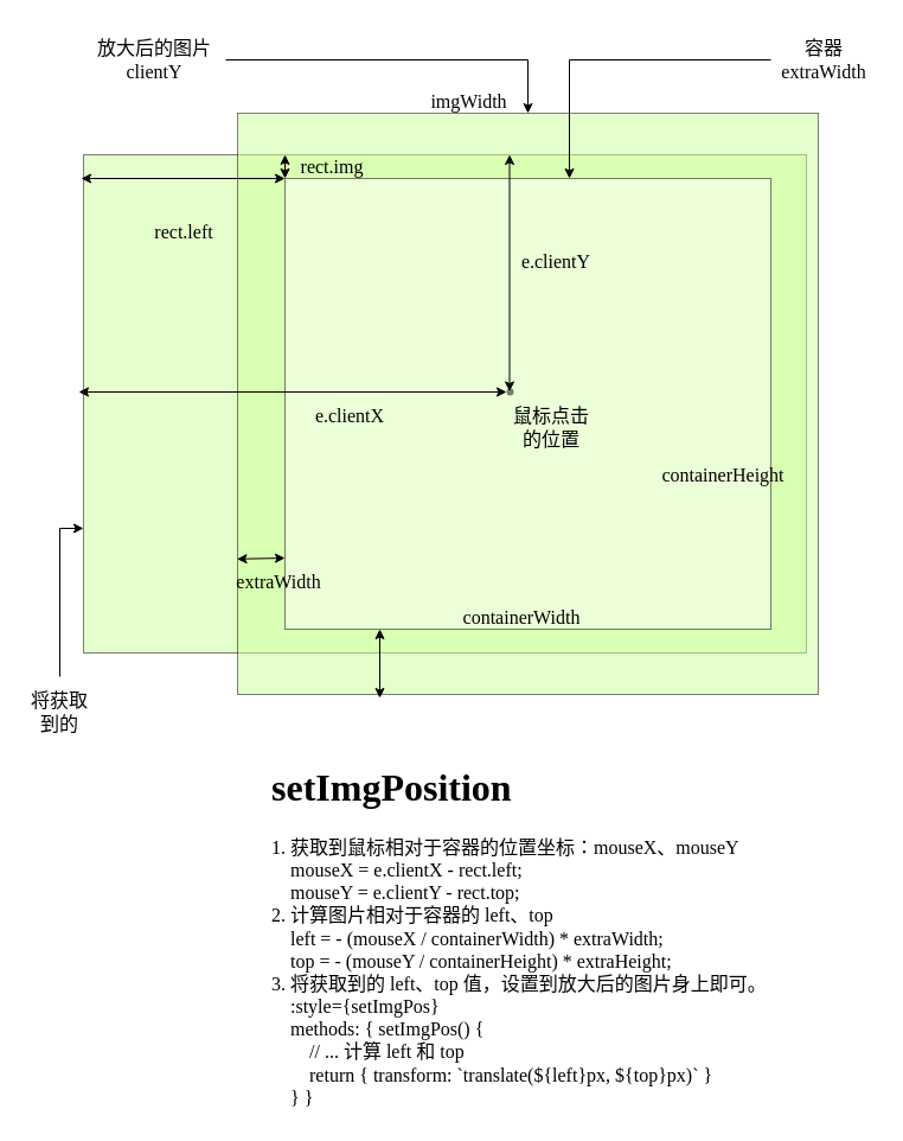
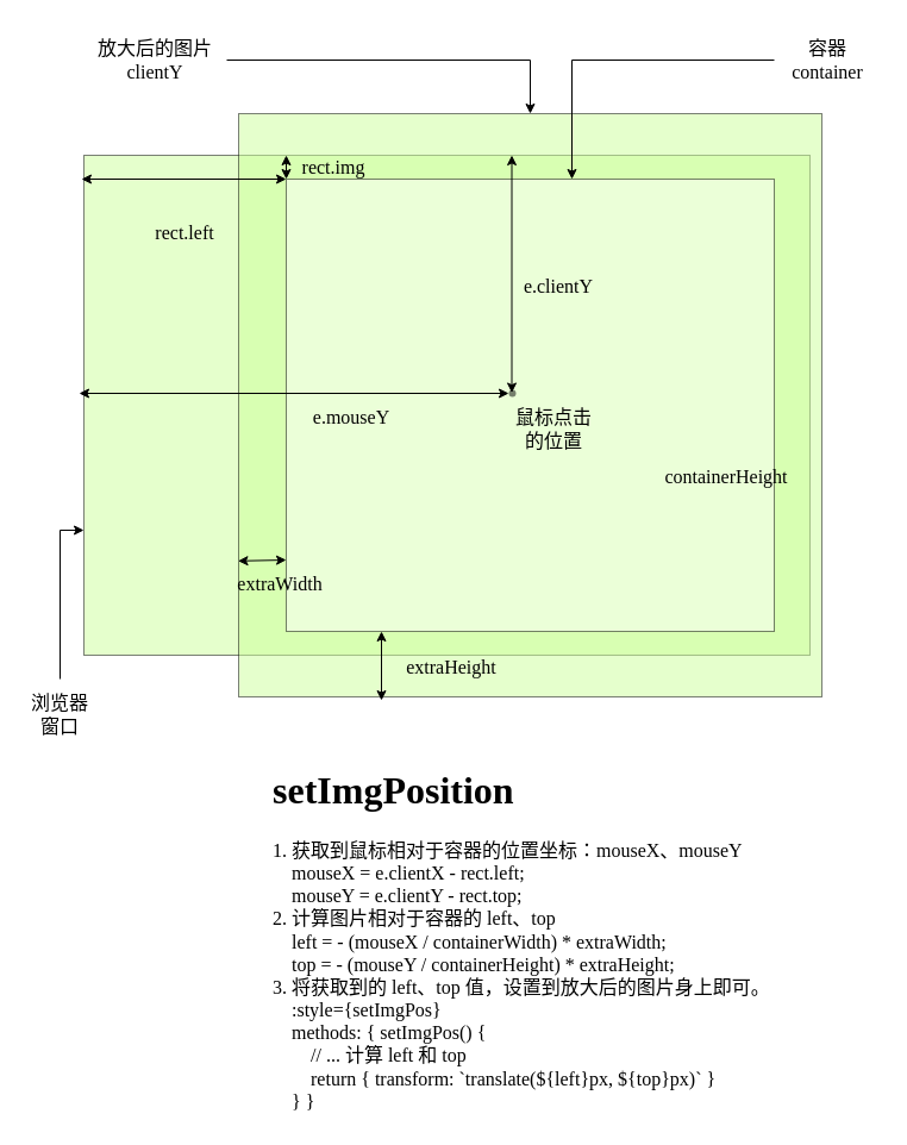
  <mxCell id="0" />
  <mxCell id="1" parent="0" />
  <mxCell id="2" value="" style="rounded=0;whiteSpace=wrap;html=1;fillColor=#CCFF99;gradientColor=none;verticalAlign=bottom;opacity=50;" vertex="1" parent="1"><mxGeometry x="70" y="130" width="610" height="420" as="geometry" /></mxCell>
  <mxCell id="3" value="" style="whiteSpace=wrap;html=1;aspect=fixed;fillColor=#CCFF99;gradientColor=none;verticalAlign=bottom;opacity=50;" vertex="1" parent="1"><mxGeometry x="200" y="95" width="490" height="490" as="geometry" /></mxCell>
  <mxCell id="4" value="" style="rounded=0;whiteSpace=wrap;html=1;verticalAlign=bottom;opacity=50;" vertex="1" parent="1"><mxGeometry x="240" y="150" width="410" height="380" as="geometry" /></mxCell>
  <mxCell id="5" style="edgeStyle=orthogonalEdgeStyle;rounded=0;orthogonalLoop=1;jettySize=auto;html=1;entryX=0;entryY=0.75;entryDx=0;entryDy=0;fontFamily=Verdana;fontSize=16;" edge="1" parent="1" source="6" target="2"><mxGeometry relative="1" as="geometry" /></mxCell>
- <mxCell id="6" value="将获取到的" style="text;html=1;strokeColor=none;fillColor=none;align=center;verticalAlign=middle;whiteSpace=wrap;rounded=0;opacity=50;fontFamily=Verdana;fontSize=16;" vertex="1" parent="1"><mxGeometry x="20" y="570" width="60" height="60" as="geometry" /></mxCell>
+ <mxCell id="6" value="浏览器窗口" style="text;html=1;strokeColor=none;fillColor=none;align=center;verticalAlign=middle;whiteSpace=wrap;rounded=0;opacity=50;fontFamily=Verdana;fontSize=16;" vertex="1" parent="1"><mxGeometry x="20" y="570" width="60" height="60" as="geometry" /></mxCell>
  <mxCell id="7" style="edgeStyle=orthogonalEdgeStyle;rounded=0;orthogonalLoop=1;jettySize=auto;html=1;fontFamily=Verdana;fontSize=16;" edge="1" parent="1" source="8" target="4"><mxGeometry relative="1" as="geometry"><Array as="points"><mxPoint x="480" y="50" /></Array></mxGeometry></mxCell>
- <mxCell id="8" value="容器 extraWidth" style="text;html=1;strokeColor=none;fillColor=none;align=center;verticalAlign=middle;whiteSpace=wrap;rounded=0;opacity=50;fontFamily=Verdana;fontSize=16;" vertex="1" parent="1"><mxGeometry x="650" y="20" width="90" height="60" as="geometry" /></mxCell>
+ <mxCell id="8" value="容器 container" style="text;html=1;strokeColor=none;fillColor=none;align=center;verticalAlign=middle;whiteSpace=wrap;rounded=0;opacity=50;fontFamily=Verdana;fontSize=16;" vertex="1" parent="1"><mxGeometry x="650" y="20" width="90" height="60" as="geometry" /></mxCell>
  <mxCell id="9" value="" style="edgeStyle=orthogonalEdgeStyle;rounded=0;orthogonalLoop=1;jettySize=auto;html=1;fontFamily=Verdana;fontSize=16;" edge="1" parent="1" source="10" target="3"><mxGeometry relative="1" as="geometry"><mxPoint x="290" y="50" as="targetPoint" /></mxGeometry></mxCell>
  <mxCell id="10" value="放大后的图片&lt;br&gt;clientY" style="text;html=1;strokeColor=none;fillColor=none;align=center;verticalAlign=middle;whiteSpace=wrap;rounded=0;opacity=50;fontFamily=Verdana;fontSize=16;" vertex="1" parent="1"><mxGeometry x="70" y="20" width="120" height="60" as="geometry" /></mxCell>
  <mxCell id="11" value="" style="endArrow=classic;startArrow=classic;html=1;fontFamily=Verdana;fontSize=16;" edge="1" parent="1"><mxGeometry width="50" height="50" relative="1" as="geometry"><mxPoint x="68" y="150" as="sourcePoint" /><mxPoint x="240" y="150" as="targetPoint" /></mxGeometry></mxCell>
  <mxCell id="12" value="" style="endArrow=classic;startArrow=classic;html=1;fontFamily=Verdana;fontSize=16;" edge="1" parent="1"><mxGeometry width="50" height="50" relative="1" as="geometry"><mxPoint x="240" y="130" as="sourcePoint" /><mxPoint x="240" y="150" as="targetPoint" /></mxGeometry></mxCell>
  <mxCell id="13" value="rect.left" style="text;html=1;strokeColor=none;fillColor=none;align=center;verticalAlign=middle;whiteSpace=wrap;rounded=0;fontFamily=Verdana;fontSize=16;opacity=50;" vertex="1" parent="1"><mxGeometry x="135" y="185" width="40" height="20" as="geometry" /></mxCell>
  <mxCell id="14" value="rect.img" style="text;html=1;strokeColor=none;fillColor=none;align=center;verticalAlign=middle;whiteSpace=wrap;rounded=0;fontFamily=Verdana;fontSize=16;opacity=50;" vertex="1" parent="1"><mxGeometry x="260" y="130" width="40" height="20" as="geometry" /></mxCell>
  <mxCell id="15" value="" style="shape=waypoint;sketch=0;fillStyle=solid;size=6;pointerEvents=1;points=[];fillColor=none;resizable=0;rotatable=0;perimeter=centerPerimeter;snapToPoint=1;fontFamily=Verdana;fontSize=16;verticalAlign=bottom;opacity=50;" vertex="1" parent="1"><mxGeometry x="410" y="310" width="40" height="40" as="geometry" /></mxCell>
  <mxCell id="16" value="鼠标点击的位置" style="text;html=1;strokeColor=none;fillColor=none;align=center;verticalAlign=middle;whiteSpace=wrap;rounded=0;fontFamily=Verdana;fontSize=16;opacity=50;" vertex="1" parent="1"><mxGeometry x="427" y="350" width="76" height="20" as="geometry" /></mxCell>
  <mxCell id="17" value="" style="endArrow=classic;startArrow=classic;html=1;fontFamily=Verdana;fontSize=16;" edge="1" parent="1"><mxGeometry width="50" height="50" relative="1" as="geometry"><mxPoint x="66" y="330" as="sourcePoint" /><mxPoint x="427" y="330" as="targetPoint" /></mxGeometry></mxCell>
  <mxCell id="18" value="" style="endArrow=classic;startArrow=classic;html=1;fontFamily=Verdana;fontSize=16;" edge="1" parent="1"><mxGeometry width="50" height="50" relative="1" as="geometry"><mxPoint x="429.5" y="329.5" as="sourcePoint" /><mxPoint x="429.5" y="130" as="targetPoint" /></mxGeometry></mxCell>
- <mxCell id="19" value="e.clientX" style="text;html=1;strokeColor=none;fillColor=none;align=center;verticalAlign=middle;whiteSpace=wrap;rounded=0;fontFamily=Verdana;fontSize=16;opacity=50;" vertex="1" parent="1"><mxGeometry x="250" y="340" width="90" height="20" as="geometry" /></mxCell>
- <mxCell id="20" value="e.clientY" style="text;html=1;strokeColor=none;fillColor=none;align=center;verticalAlign=middle;whiteSpace=wrap;rounded=0;fontFamily=Verdana;fontSize=16;opacity=50;" vertex="1" parent="1"><mxGeometry x="424" y="210" width="90" height="20" as="geometry" /></mxCell>
+ <mxCell id="19" value="e.mouseY" style="text;html=1;strokeColor=none;fillColor=none;align=center;verticalAlign=middle;whiteSpace=wrap;rounded=0;fontFamily=Verdana;fontSize=16;opacity=50;" vertex="1" parent="1"><mxGeometry x="250" y="340" width="90" height="20" as="geometry" /></mxCell>
+ <mxCell id="20" value="e.clientY" style="text;html=1;strokeColor=none;fillColor=none;align=center;verticalAlign=middle;whiteSpace=wrap;rounded=0;fontFamily=Verdana;fontSize=16;opacity=50;" vertex="1" parent="1"><mxGeometry x="424" y="230" width="90" height="20" as="geometry" /></mxCell>
  <mxCell id="21" value="" style="endArrow=classic;startArrow=classic;html=1;fontFamily=Verdana;fontSize=16;exitX=-0.001;exitY=0.767;exitDx=0;exitDy=0;exitPerimeter=0;" edge="1" parent="1" source="3"><mxGeometry width="50" height="50" relative="1" as="geometry"><mxPoint x="190" y="520" as="sourcePoint" /><mxPoint x="240" y="470" as="targetPoint" /></mxGeometry></mxCell>
  <mxCell id="22" value="" style="endArrow=classic;startArrow=classic;html=1;fontFamily=Verdana;fontSize=16;" edge="1" parent="1"><mxGeometry width="50" height="50" relative="1" as="geometry"><mxPoint x="320" y="588" as="sourcePoint" /><mxPoint x="320" y="530" as="targetPoint" /></mxGeometry></mxCell>
  <mxCell id="23" value="extraWidth" style="text;html=1;strokeColor=none;fillColor=none;align=center;verticalAlign=middle;whiteSpace=wrap;rounded=0;fontFamily=Verdana;fontSize=16;opacity=50;" vertex="1" parent="1"><mxGeometry x="190" y="480" width="90" height="20" as="geometry" /></mxCell>
- <mxCell id="25" value="imgWidth" style="text;html=1;strokeColor=none;fillColor=none;align=center;verticalAlign=middle;whiteSpace=wrap;rounded=0;fontFamily=Verdana;fontSize=16;opacity=50;" vertex="1" parent="1"><mxGeometry x="350" y="75" width="91" height="20" as="geometry" /></mxCell>
+ <mxCell id="24" value="extraHeight" style="text;html=1;strokeColor=none;fillColor=none;align=center;verticalAlign=middle;whiteSpace=wrap;rounded=0;fontFamily=Verdana;fontSize=16;opacity=50;" vertex="1" parent="1"><mxGeometry x="334" y="550" width="90" height="20" as="geometry" /></mxCell>
  <mxCell id="26" value="containerHeight" style="text;html=1;strokeColor=none;fillColor=none;align=center;verticalAlign=middle;whiteSpace=wrap;rounded=0;fontFamily=Verdana;fontSize=16;opacity=50;" vertex="1" parent="1"><mxGeometry x="540" y="390" width="140" height="20" as="geometry" /></mxCell>
- <mxCell id="27" value="containerWidth" style="text;html=1;strokeColor=none;fillColor=none;align=center;verticalAlign=middle;whiteSpace=wrap;rounded=0;fontFamily=Verdana;fontSize=16;opacity=50;" vertex="1" parent="1"><mxGeometry x="370" y="510" width="140" height="20" as="geometry" /></mxCell>
  <mxCell id="28" value="&lt;h1&gt;setImgPosition&lt;/h1&gt;&lt;div&gt;1. 获取到鼠标相对于容器的位置坐标：mouseX、mouseY&lt;/div&gt;&lt;div&gt;&amp;nbsp; &amp;nbsp; mouseX = e.clientX - rect.left;&lt;/div&gt;&lt;div&gt;&amp;nbsp; &amp;nbsp; mouseY = e.clientY - rect.top;&lt;/div&gt;&lt;div&gt;2. 计算图片相对于容器的 left、top&lt;/div&gt;&lt;div&gt;&amp;nbsp; &amp;nbsp; left = - (mouseX / containerWidth) * extraWidth;&lt;/div&gt;&lt;div&gt;&amp;nbsp; &amp;nbsp; top = - (mouseY / containerHeight) * extraHeight;&lt;/div&gt;&lt;div&gt;3. 将获取到的 left、top 值，设置到放大后的图片身上即可。&lt;/div&gt;&lt;div&gt;&amp;nbsp; &amp;nbsp; :style={setImgPos}&lt;/div&gt;&lt;div&gt;&amp;nbsp; &amp;nbsp; methods: { setImgPos() {&lt;/div&gt;&lt;div&gt;&amp;nbsp; &amp;nbsp; &amp;nbsp; &amp;nbsp; // ... 计算 left 和 top&lt;/div&gt;&lt;div&gt;&amp;nbsp; &amp;nbsp; &amp;nbsp; &amp;nbsp; return { transform: `translate(${left}px, ${top}px)` }&lt;/div&gt;&lt;div&gt;&amp;nbsp; &amp;nbsp; } }&lt;/div&gt;" style="text;html=1;strokeColor=none;fillColor=none;spacing=5;spacingTop=-20;whiteSpace=wrap;overflow=hidden;rounded=0;fontFamily=Verdana;fontSize=16;verticalAlign=bottom;opacity=50;" vertex="1" parent="1"><mxGeometry x="223.5" y="600" width="506.5" height="340" as="geometry" /></mxCell>
